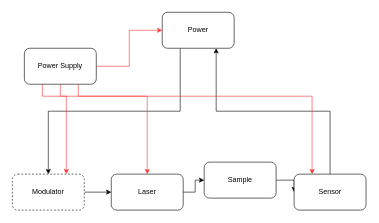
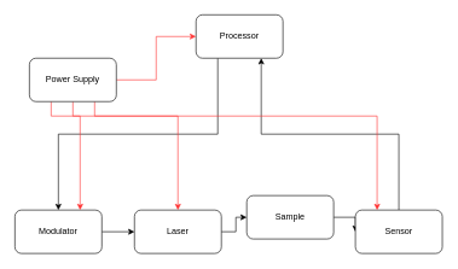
  <mxCell id="0" />
  <mxCell id="1" parent="0" />
  <mxCell id="2" style="edgeStyle=orthogonalEdgeStyle;rounded=0;orthogonalLoop=1;jettySize=auto;html=1;exitX=0.25;exitY=1;exitDx=0;exitDy=0;entryX=0.5;entryY=0;entryDx=0;entryDy=0;" edge="1" parent="1" source="3" target="7"><mxGeometry relative="1" as="geometry" /></mxCell>
- <mxCell id="3" value="Power" style="rounded=1;whiteSpace=wrap;html=1;" vertex="1" parent="1"><mxGeometry x="270" y="20" width="120" height="60" as="geometry" /></mxCell>
+ <mxCell id="3" value="Processor" style="rounded=1;whiteSpace=wrap;html=1;" vertex="1" parent="1"><mxGeometry x="270" y="20" width="120" height="60" as="geometry" /></mxCell>
  <mxCell id="4" style="edgeStyle=orthogonalEdgeStyle;rounded=0;orthogonalLoop=1;jettySize=auto;html=1;exitX=1;exitY=0.5;exitDx=0;exitDy=0;entryX=0;entryY=0.5;entryDx=0;entryDy=0;" edge="1" parent="1" source="5" target="9"><mxGeometry relative="1" as="geometry" /></mxCell>
  <mxCell id="5" value="Laser" style="rounded=1;whiteSpace=wrap;html=1;" vertex="1" parent="1"><mxGeometry x="185" y="290" width="120" height="60" as="geometry" /></mxCell>
  <mxCell id="6" style="edgeStyle=orthogonalEdgeStyle;rounded=0;orthogonalLoop=1;jettySize=auto;html=1;exitX=1;exitY=0.5;exitDx=0;exitDy=0;entryX=0;entryY=0.5;entryDx=0;entryDy=0;" edge="1" parent="1" source="7" target="5"><mxGeometry relative="1" as="geometry" /></mxCell>
- <mxCell id="7" value="Modulator" style="rounded=1;whiteSpace=wrap;html=1;dashed=1;" vertex="1" parent="1"><mxGeometry x="20" y="290" width="120" height="60" as="geometry" /></mxCell>
+ <mxCell id="7" value="Modulator" style="rounded=1;whiteSpace=wrap;html=1;" vertex="1" parent="1"><mxGeometry x="20" y="290" width="120" height="60" as="geometry" /></mxCell>
  <mxCell id="8" style="edgeStyle=orthogonalEdgeStyle;rounded=0;orthogonalLoop=1;jettySize=auto;html=1;exitX=1;exitY=0.5;exitDx=0;exitDy=0;entryX=0;entryY=0.5;entryDx=0;entryDy=0;" edge="1" parent="1" source="9" target="11"><mxGeometry relative="1" as="geometry" /></mxCell>
  <mxCell id="9" value="Sample" style="rounded=1;whiteSpace=wrap;html=1;" vertex="1" parent="1"><mxGeometry x="340" y="270" width="120" height="60" as="geometry" /></mxCell>
  <mxCell id="10" style="edgeStyle=orthogonalEdgeStyle;rounded=0;orthogonalLoop=1;jettySize=auto;html=1;exitX=0.5;exitY=0;exitDx=0;exitDy=0;entryX=0.75;entryY=1;entryDx=0;entryDy=0;" edge="1" parent="1" source="11" target="3"><mxGeometry relative="1" as="geometry" /></mxCell>
  <mxCell id="11" value="Sensor" style="rounded=1;whiteSpace=wrap;html=1;" vertex="1" parent="1"><mxGeometry x="490" y="290" width="120" height="60" as="geometry" /></mxCell>
  <mxCell id="12" style="edgeStyle=orthogonalEdgeStyle;rounded=0;orthogonalLoop=1;jettySize=auto;html=1;exitX=0.25;exitY=1;exitDx=0;exitDy=0;entryX=0.75;entryY=0;entryDx=0;entryDy=0;strokeColor=#FF3333;" edge="1" parent="1" source="16" target="7"><mxGeometry relative="1" as="geometry"><Array as="points"><mxPoint x="70" y="160" /><mxPoint x="110" y="160" /></Array></mxGeometry></mxCell>
  <mxCell id="13" style="edgeStyle=orthogonalEdgeStyle;rounded=0;orthogonalLoop=1;jettySize=auto;html=1;exitX=0.5;exitY=1;exitDx=0;exitDy=0;entryX=0.5;entryY=0;entryDx=0;entryDy=0;strokeColor=#FF3333;" edge="1" parent="1" source="16" target="5"><mxGeometry relative="1" as="geometry"><Array as="points"><mxPoint x="100" y="160" /><mxPoint x="245" y="160" /></Array></mxGeometry></mxCell>
  <mxCell id="14" style="edgeStyle=orthogonalEdgeStyle;rounded=0;orthogonalLoop=1;jettySize=auto;html=1;exitX=0.75;exitY=1;exitDx=0;exitDy=0;entryX=0.25;entryY=0;entryDx=0;entryDy=0;strokeColor=#FF3333;" edge="1" parent="1" source="16" target="11"><mxGeometry relative="1" as="geometry"><Array as="points"><mxPoint x="130" y="160" /><mxPoint x="520" y="160" /></Array></mxGeometry></mxCell>
  <mxCell id="15" style="edgeStyle=orthogonalEdgeStyle;rounded=0;orthogonalLoop=1;jettySize=auto;html=1;exitX=1;exitY=0.5;exitDx=0;exitDy=0;entryX=0;entryY=0.5;entryDx=0;entryDy=0;strokeColor=#FF3333;" edge="1" parent="1" source="16" target="3"><mxGeometry relative="1" as="geometry" /></mxCell>
  <mxCell id="16" value="Power Supply" style="rounded=1;whiteSpace=wrap;html=1;" vertex="1" parent="1"><mxGeometry x="40" y="80" width="120" height="60" as="geometry" /></mxCell>
